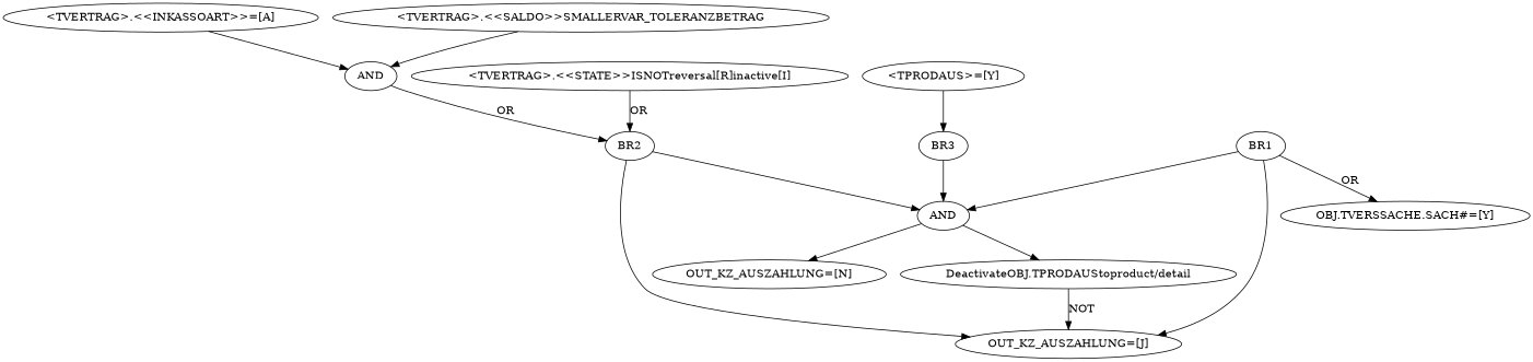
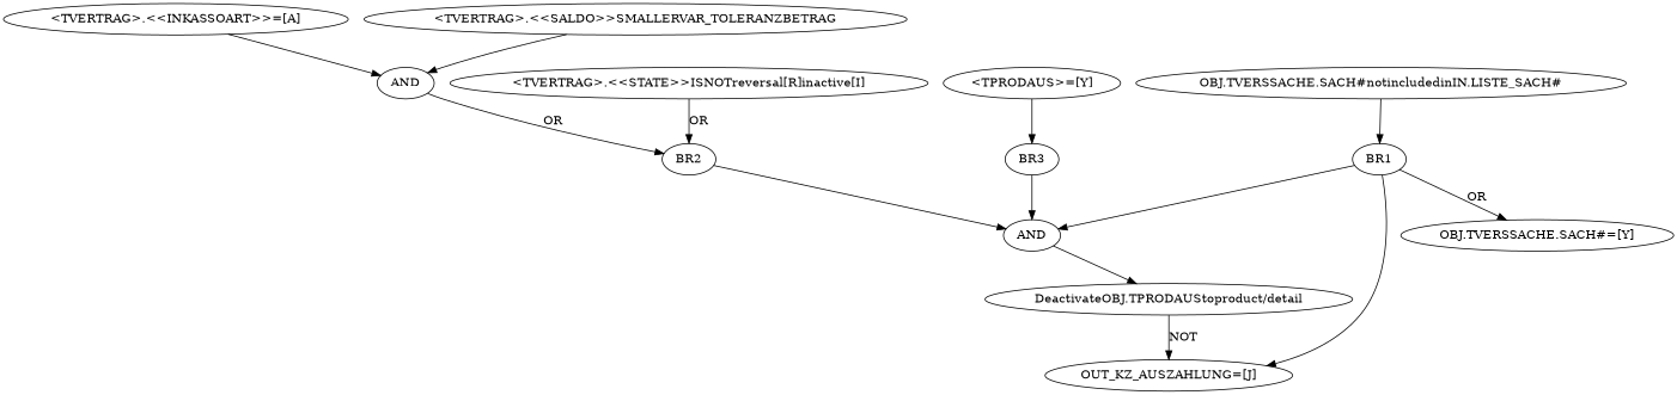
  strict digraph {
    n1 [label=BR1]
    n2 [label=AND]
    n3 [label="OUT_KZ_AUSZAHLUNG=[J]"]
    n4 [label="OBJ.TVERSSACHE.SACH#=[Y]"]
-   n5 [label="OUT_KZ_AUSZAHLUNG=[N]"]
    n6 [label="DeactivateOBJ.TPRODAUStoproduct/detail"]
+   n7 [label="OBJ.TVERSSACHE.SACH#notincludedinIN.LISTE_SACH#"]
    n8 [label=BR2]
    n9 [label="<TVERTRAG>.<<INKASSOART>>=[A]"]
    n10 [label=AND]
    n11 [label="<TVERTRAG>.<<SALDO>>SMALLERVAR_TOLERANZBETRAG"]
    n12 [label="<TVERTRAG>.<<STATE>>ISNOTreversal[R]inactive[I]"]
    n13 [label=BR3]
    n14 [label="<TPRODAUS>=[Y]"]
    n1 -> n2
    n1 -> n3
    n1 -> n4 [label=OR]
-   n2 -> n5
    n2 -> n6
    n6 -> n3 [label=NOT]
+   n7 -> n1
    n8 -> n2
-   n8 -> n3
    n9 -> n10
    n10 -> n8 [label=OR]
    n11 -> n10
    n12 -> n8 [label=OR]
    n13 -> n2
    n14 -> n13
  }
